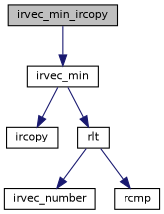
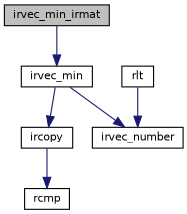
  digraph {
    rankdir=TB
    node [color=black fillcolor=white fontname=Helvetica fontsize=10 shape=record style=filled]
    edge [color=midnightblue fontname=Helvetica fontsize=10 labelfontname=Helvetica labelfontsize=10 style=solid]
-   n1 [fillcolor=grey75 fontcolor=black height=0.2 label=irvec_min_ircopy width=0.4]
+   n1 [fillcolor=grey75 fontcolor=black height=0.2 label=irvec_min_irmat width=0.4]
    n2 [height=0.2 label=irvec_min width=0.4]
    n3 [height=0.2 label=ircopy width=0.4]
    n4 [height=0.2 label=rlt width=0.4]
    n5 [height=0.2 label=irvec_number width=0.4]
    n6 [height=0.2 label=rcmp width=0.4]
    n1 -> n2
    n2 -> n3
-   n2 -> n4
+   n2 -> n5
    n4 -> n5
-   n4 -> n6
+   n3 -> n6
  }
